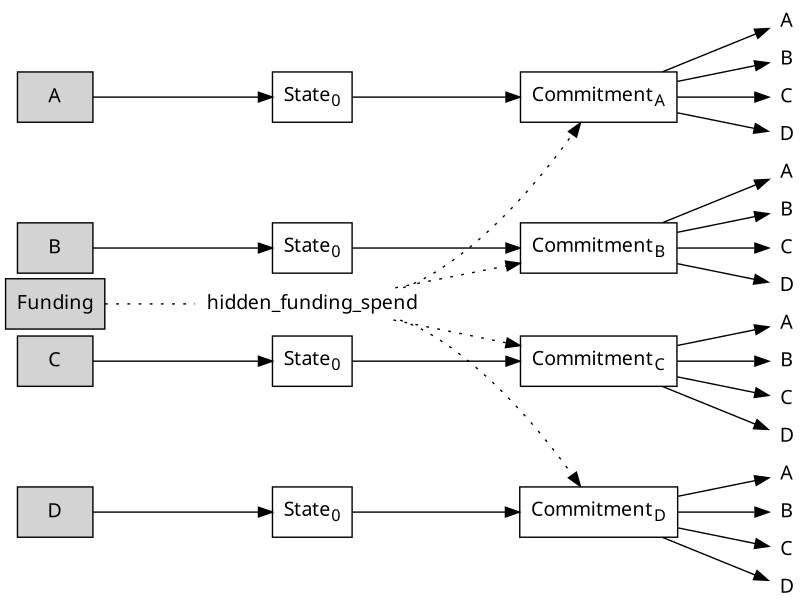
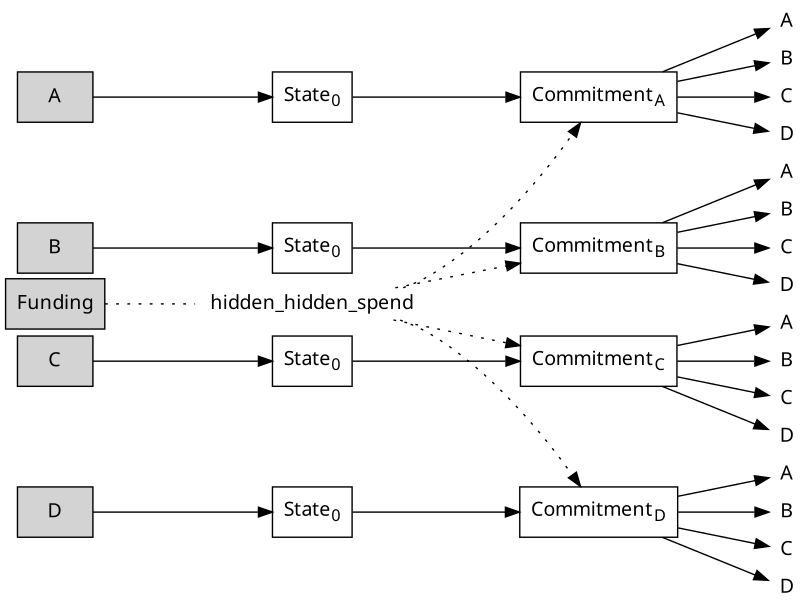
  digraph {
    nodesep=0.05
    rankdir=LR
    ranksep=0.9
    fontname="Noto Sans"
    node [shape=none fontname="Noto Sans"]
    edge [fontname="Noto Sans"]
    n1 [height=0.5 label=<Commitment<sub>A</sub>> shape=box]
    n2 [height=0.5 label=<Commitment<sub>B</sub>> shape=box]
    n3 [height=0.5 label=<Commitment<sub>C</sub>> shape=box]
    n4 [height=0.5 label=<Commitment<sub>D</sub>> shape=box]
    n5 [height=0.001 label=A width=0.001]
    n6 [height=0.001 label=B width=0.001]
    n7 [height=0.001 label=C width=0.001]
    n8 [height=0.001 label=D width=0.001]
    n9 [height=0.001 label=A width=0.001]
    n10 [height=0.001 label=B width=0.001]
    n11 [height=0.001 label=C width=0.001]
    n12 [height=0.001 label=D width=0.001]
    n13 [height=0.001 label=A width=0.001]
    n14 [height=0.001 label=B width=0.001]
    n15 [height=0.001 label=C width=0.001]
    n16 [height=0.001 label=D width=0.001]
    n17 [height=0.001 label=A width=0.001]
    n18 [height=0.001 label=B width=0.001]
    n19 [height=0.001 label=C width=0.001]
    n20 [height=0.001 label=D width=0.001]
    n21 [label=Funding shape=box style=filled]
-   hidden_funding_spend [height=0.001 width=0.001]
+   hidden_funding_spend [height=0.001 width=0.001 label=hidden_hidden_spend]
    n23 [label=A shape=box style=filled]
    n24 [label=<State<sub>0</sub>> shape=box]
    n25 [label=B shape=box style=filled]
    n26 [label=<State<sub>0</sub>> shape=box]
    n27 [label=C shape=box style=filled]
    n28 [label=<State<sub>0</sub>> shape=box]
    n29 [label=D shape=box style=filled]
    n30 [label=<State<sub>0</sub>> shape=box]
    subgraph sub_1 {
      n1
      n2
      n3
      n4
    }
    subgraph sub_2 {
      n5
      n6
      n7
      n8
      n9
      n10
      n11
      n12
      n13
      n14
      n15
      n16
      n17
      n18
      n19
      n20
    }
    n1 -> n5
    n1 -> n6
    n1 -> n7
    n1 -> n8
    n2 -> n9
    n2 -> n10
    n2 -> n11
    n2 -> n12
    n3 -> n13
    n3 -> n14
    n3 -> n15
    n3 -> n16
    n4 -> n17
    n4 -> n18
    n4 -> n19
    n4 -> n20
    n21 -> hidden_funding_spend [dir=none style=dotted]
    hidden_funding_spend -> n1 [style=dotted]
    hidden_funding_spend -> n2 [style=dotted]
    hidden_funding_spend -> n3 [style=dotted]
    hidden_funding_spend -> n4 [style=dotted]
    n23 -> n24
    n24 -> n1
    n25 -> n26
    n26 -> n2
    n27 -> n28
    n28 -> n3
    n29 -> n30
    n30 -> n4
  }
